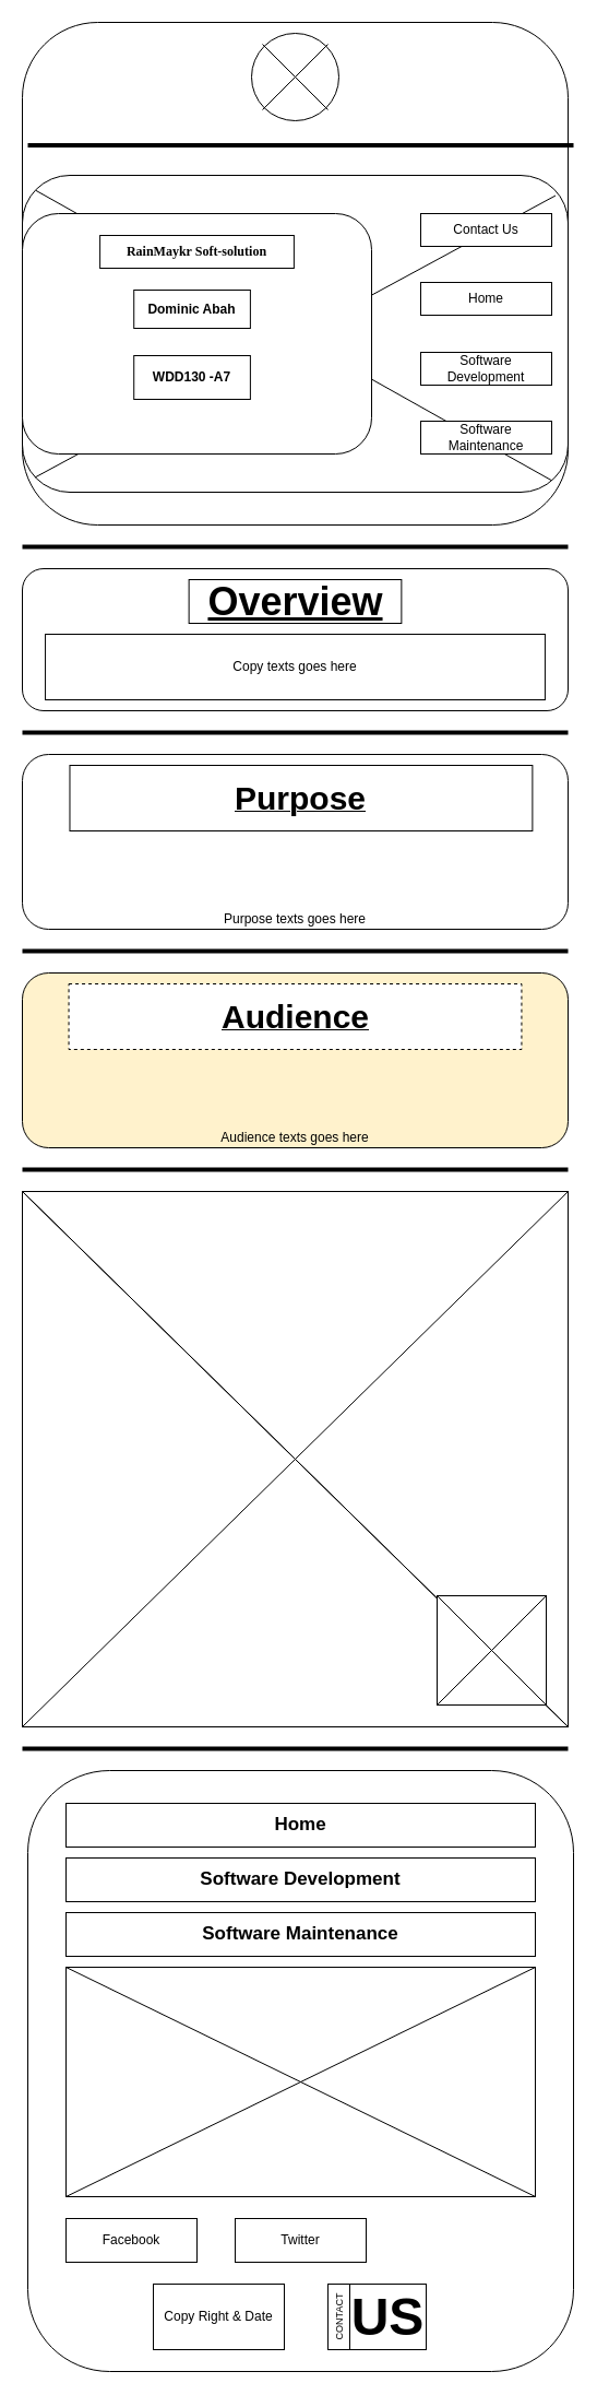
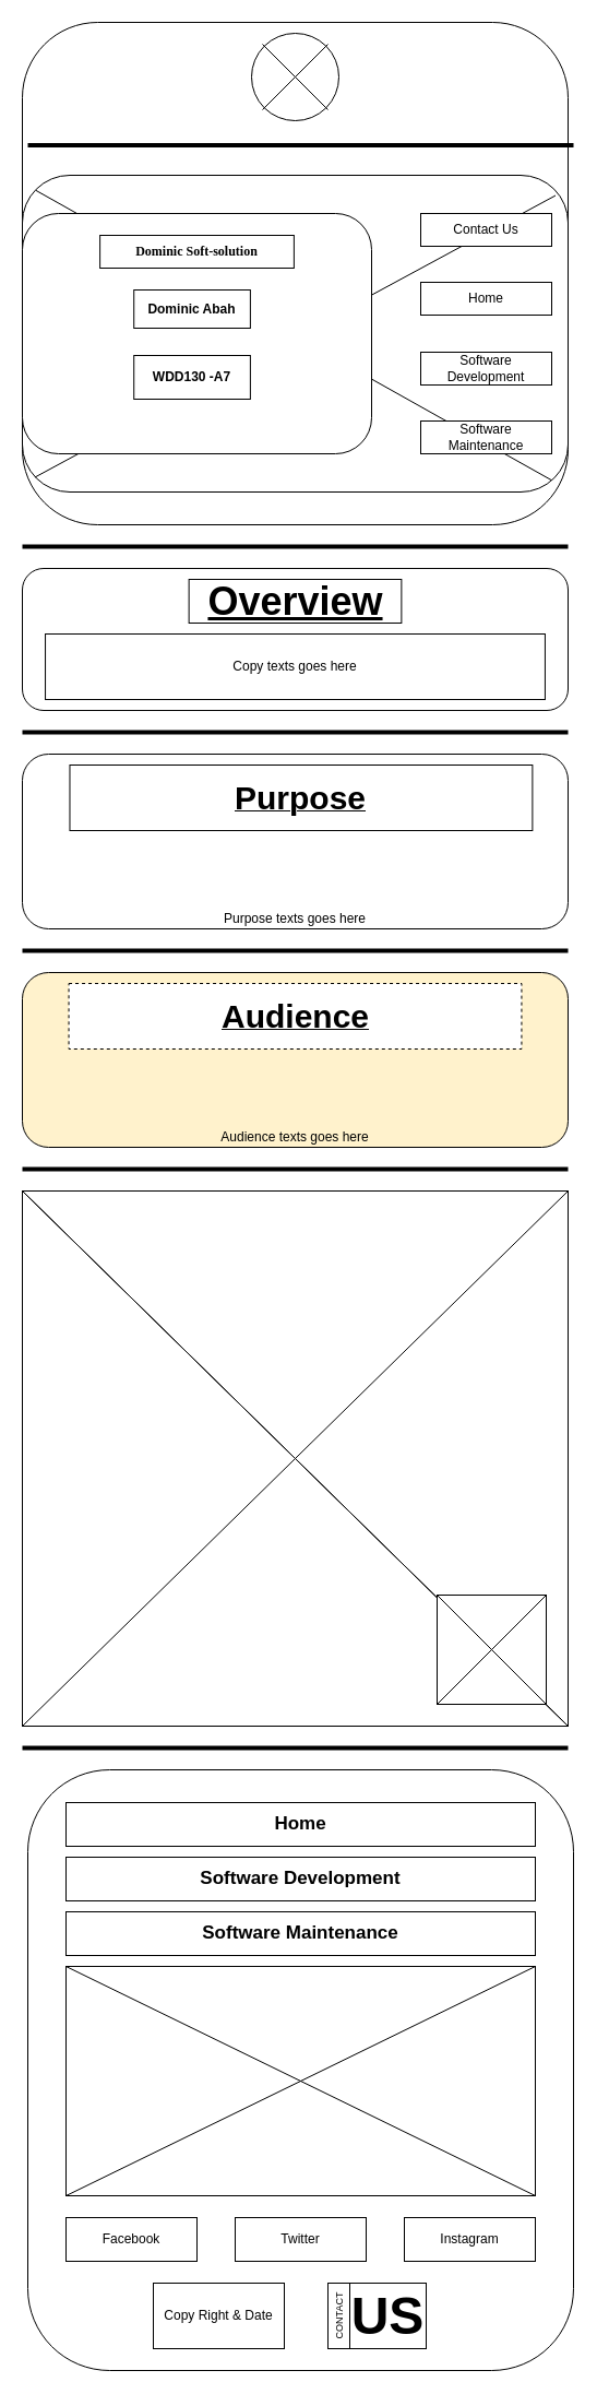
  <mxCell id="0" />
  <mxCell id="1" parent="0" />
  <mxCell id="2" value="" style="group" vertex="1" connectable="0" parent="1"><mxGeometry x="20" y="520" width="500" height="130" as="geometry" /></mxCell>
  <mxCell id="3" value="" style="rounded=1;whiteSpace=wrap;html=1;" vertex="1" parent="2"><mxGeometry width="500" height="130" as="geometry" /></mxCell>
  <mxCell id="4" value="&lt;b&gt;&lt;font style=&quot;font-size: 36px;&quot;&gt;&lt;u&gt;Overview&lt;/u&gt;&lt;/font&gt;&lt;/b&gt;" style="rounded=0;whiteSpace=wrap;html=1;" vertex="1" parent="2"><mxGeometry x="152.632" y="10" width="194.737" height="40" as="geometry" /></mxCell>
  <mxCell id="5" value="Copy texts goes here" style="rounded=0;whiteSpace=wrap;html=1;" vertex="1" parent="2"><mxGeometry x="21.053" y="60" width="457.895" height="60" as="geometry" /></mxCell>
  <mxCell id="6" value="" style="group" vertex="1" connectable="0" parent="1"><mxGeometry x="20" y="690" width="500" height="160" as="geometry" /></mxCell>
  <mxCell id="7" value="Purpose texts goes here" style="rounded=1;whiteSpace=wrap;html=1;verticalAlign=bottom;labelPosition=center;verticalLabelPosition=middle;align=center;" vertex="1" parent="6"><mxGeometry width="500.0" height="160" as="geometry" /></mxCell>
  <mxCell id="8" value="&lt;b&gt;&lt;u&gt;&lt;font style=&quot;font-size: 30px;&quot;&gt;Purpose&lt;/font&gt;&lt;/u&gt;&lt;/b&gt;" style="rounded=0;whiteSpace=wrap;html=1;" vertex="1" parent="6"><mxGeometry x="43.478" y="10" width="423.913" height="60" as="geometry" /></mxCell>
  <mxCell id="9" value="" style="endArrow=none;html=1;rounded=0;strokeWidth=4;" edge="1" parent="1"><mxGeometry width="50" height="50" relative="1" as="geometry"><mxPoint x="20" y="500" as="sourcePoint" /><mxPoint x="520" y="500" as="targetPoint" /></mxGeometry></mxCell>
  <mxCell id="10" value="" style="endArrow=none;html=1;rounded=0;strokeWidth=4;" edge="1" parent="1"><mxGeometry width="50" height="50" relative="1" as="geometry"><mxPoint x="20" y="670" as="sourcePoint" /><mxPoint x="520" y="670" as="targetPoint" /></mxGeometry></mxCell>
  <mxCell id="11" value="" style="group" vertex="1" connectable="0" parent="1"><mxGeometry x="20" y="890" width="500" height="160" as="geometry" /></mxCell>
  <mxCell id="12" value="&lt;br&gt;Audience texts goes here" style="rounded=1;whiteSpace=wrap;html=1;verticalAlign=bottom;fillColor=#fff2cc;" vertex="1" parent="11"><mxGeometry width="500" height="160" as="geometry" /></mxCell>
  <mxCell id="13" value="&lt;b&gt;&lt;u&gt;&lt;font style=&quot;font-size: 30px;&quot;&gt;Audience&lt;/font&gt;&lt;/u&gt;&lt;/b&gt;" style="rounded=0;whiteSpace=wrap;html=1;dashed=1;" vertex="1" parent="11"><mxGeometry x="42.553" y="10" width="414.894" height="60" as="geometry" /></mxCell>
  <mxCell id="14" value="" style="endArrow=none;html=1;rounded=0;strokeWidth=4;" edge="1" parent="1"><mxGeometry width="50" height="50" relative="1" as="geometry"><mxPoint x="20" y="870" as="sourcePoint" /><mxPoint x="520" y="870" as="targetPoint" /></mxGeometry></mxCell>
  <mxCell id="15" value="" style="rounded=0;whiteSpace=wrap;html=1;" vertex="1" parent="1"><mxGeometry x="20" y="1090" width="500" height="490" as="geometry" /></mxCell>
  <mxCell id="16" value="" style="endArrow=none;html=1;rounded=0;entryX=0;entryY=0;entryDx=0;entryDy=0;exitX=1;exitY=1;exitDx=0;exitDy=0;" edge="1" parent="1" source="15" target="15"><mxGeometry width="50" height="50" relative="1" as="geometry"><mxPoint x="469" y="1583" as="sourcePoint" /><mxPoint x="-30" y="1100" as="targetPoint" /></mxGeometry></mxCell>
  <mxCell id="17" value="" style="endArrow=none;html=1;rounded=0;entryX=1;entryY=0;entryDx=0;entryDy=0;exitX=0;exitY=1;exitDx=0;exitDy=0;" edge="1" parent="1" source="15" target="15"><mxGeometry width="50" height="50" relative="1" as="geometry"><mxPoint x="475" y="4230" as="sourcePoint" /><mxPoint x="525" y="4180" as="targetPoint" /></mxGeometry></mxCell>
  <mxCell id="18" value="" style="endArrow=none;html=1;rounded=0;entryX=0;entryY=0;entryDx=0;entryDy=0;exitX=1;exitY=1;exitDx=0;exitDy=0;" edge="1" parent="1" source="15" target="15"><mxGeometry width="50" height="50" relative="1" as="geometry"><mxPoint x="925" y="4440" as="sourcePoint" /><mxPoint x="-25" y="3950" as="targetPoint" /></mxGeometry></mxCell>
  <mxCell id="19" value="" style="group" vertex="1" connectable="0" parent="1"><mxGeometry x="400" y="1460" width="100" height="100" as="geometry" /></mxCell>
  <mxCell id="20" value="" style="whiteSpace=wrap;html=1;aspect=fixed;" vertex="1" parent="19"><mxGeometry width="100" height="100" as="geometry" /></mxCell>
  <mxCell id="21" value="" style="endArrow=none;html=1;rounded=0;exitX=0;exitY=1;exitDx=0;exitDy=0;entryX=1;entryY=0;entryDx=0;entryDy=0;" edge="1" parent="19" source="20" target="20"><mxGeometry width="50" height="50" relative="1" as="geometry"><mxPoint x="295" y="50" as="sourcePoint" /><mxPoint x="345" as="targetPoint" /><Array as="points" /></mxGeometry></mxCell>
  <mxCell id="22" value="" style="endArrow=none;html=1;rounded=0;exitX=1;exitY=1;exitDx=0;exitDy=0;entryX=0;entryY=0;entryDx=0;entryDy=0;" edge="1" parent="19" source="20" target="20"><mxGeometry width="50" height="50" relative="1" as="geometry"><mxPoint x="195" y="50" as="sourcePoint" /><mxPoint x="245" as="targetPoint" /></mxGeometry></mxCell>
  <mxCell id="23" value="" style="rounded=1;whiteSpace=wrap;html=1;" vertex="1" parent="1"><mxGeometry x="25" y="1620" width="500" height="550" as="geometry" /></mxCell>
  <mxCell id="24" value="Home" style="rounded=0;whiteSpace=wrap;html=1;fontStyle=1;fontSize=17;" vertex="1" parent="1"><mxGeometry x="60" y="1650" width="430" height="40" as="geometry" /></mxCell>
  <mxCell id="25" value="Software Development" style="rounded=0;whiteSpace=wrap;html=1;fontStyle=1;fontSize=17;" vertex="1" parent="1"><mxGeometry x="60" y="1700" width="430" height="40" as="geometry" /></mxCell>
  <mxCell id="26" value="Software Maintenance" style="rounded=0;whiteSpace=wrap;html=1;fontStyle=1;fontSize=17;" vertex="1" parent="1"><mxGeometry x="60" y="1750" width="430" height="40" as="geometry" /></mxCell>
  <mxCell id="27" value="" style="rounded=0;whiteSpace=wrap;html=1;" vertex="1" parent="1"><mxGeometry x="60" y="1800" width="430" height="210" as="geometry" /></mxCell>
  <mxCell id="28" value="Facebook" style="rounded=0;whiteSpace=wrap;html=1;" vertex="1" parent="1"><mxGeometry x="60" y="2030" width="120" height="40" as="geometry" /></mxCell>
+ <mxCell id="29" value="Instagram" style="rounded=0;whiteSpace=wrap;html=1;" vertex="1" parent="1"><mxGeometry x="370" y="2030" width="120" height="40" as="geometry" /></mxCell>
  <mxCell id="30" value="Twitter" style="rounded=0;whiteSpace=wrap;html=1;" vertex="1" parent="1"><mxGeometry x="215" y="2030" width="120" height="40" as="geometry" /></mxCell>
  <mxCell id="31" value="" style="group" vertex="1" connectable="0" parent="1"><mxGeometry x="140" y="2090" width="250" height="60" as="geometry" /></mxCell>
  <mxCell id="32" value="Copy Right &amp;amp; Date" style="rounded=0;whiteSpace=wrap;html=1;flipH=0;" vertex="1" parent="31"><mxGeometry width="120" height="60" as="geometry" /></mxCell>
  <mxCell id="33" value="" style="group;flipH=0;" vertex="1" connectable="0" parent="31"><mxGeometry x="160" width="90" height="60" as="geometry" /></mxCell>
  <mxCell id="34" value="&lt;b&gt;&lt;font style=&quot;font-size: 48px;&quot;&gt;US&lt;/font&gt;&lt;/b&gt;" style="rounded=0;whiteSpace=wrap;html=1;" vertex="1" parent="33"><mxGeometry x="20" width="70" height="60" as="geometry" /></mxCell>
  <mxCell id="35" value="&lt;font style=&quot;font-size: 9px;&quot;&gt;CONTACT&lt;/font&gt;" style="rounded=0;whiteSpace=wrap;html=1;rotation=-90;" vertex="1" parent="33"><mxGeometry x="-20" y="20" width="60" height="20" as="geometry" /></mxCell>
  <mxCell id="36" value="" style="endArrow=none;html=1;rounded=0;exitX=0;exitY=1;exitDx=0;exitDy=0;entryX=1;entryY=0;entryDx=0;entryDy=0;" edge="1" parent="1" source="27" target="27"><mxGeometry width="50" height="50" relative="1" as="geometry"><mxPoint x="200" y="1870" as="sourcePoint" /><mxPoint x="250" y="1820" as="targetPoint" /></mxGeometry></mxCell>
  <mxCell id="37" value="" style="endArrow=none;html=1;rounded=0;exitX=0;exitY=1;exitDx=0;exitDy=0;entryX=1;entryY=0;entryDx=0;entryDy=0;" edge="1" parent="1"><mxGeometry width="50" height="50" relative="1" as="geometry"><mxPoint x="490" y="2010" as="sourcePoint" /><mxPoint x="60" y="1800" as="targetPoint" /></mxGeometry></mxCell>
  <mxCell id="38" value="" style="endArrow=none;html=1;rounded=0;strokeWidth=4;" edge="1" parent="1"><mxGeometry width="50" height="50" relative="1" as="geometry"><mxPoint x="20" y="1600" as="sourcePoint" /><mxPoint x="520" y="1600" as="targetPoint" /></mxGeometry></mxCell>
  <mxCell id="39" value="" style="endArrow=none;html=1;rounded=0;strokeWidth=4;" edge="1" parent="1"><mxGeometry width="50" height="50" relative="1" as="geometry"><mxPoint x="20" y="1070" as="sourcePoint" /><mxPoint x="520" y="1070" as="targetPoint" /></mxGeometry></mxCell>
  <mxCell id="40" value="" style="group" vertex="1" connectable="0" parent="1"><mxGeometry x="20" y="20" width="505" height="460" as="geometry" /></mxCell>
  <mxCell id="41" value="" style="group" vertex="1" connectable="0" parent="40"><mxGeometry width="500" height="460" as="geometry" /></mxCell>
  <mxCell id="42" value="" style="rounded=1;whiteSpace=wrap;html=1;imageWidth=26;imageHeight=26;" vertex="1" parent="41"><mxGeometry width="500" height="460" as="geometry" /></mxCell>
  <mxCell id="43" value="" style="group" vertex="1" connectable="0" parent="41"><mxGeometry y="140" width="500" height="290" as="geometry" /></mxCell>
  <mxCell id="44" value="" style="rounded=1;whiteSpace=wrap;html=1;" vertex="1" parent="43"><mxGeometry width="500" height="290" as="geometry" /></mxCell>
  <mxCell id="45" value="" style="endArrow=none;html=1;rounded=0;exitX=0.969;exitY=0.962;exitDx=0;exitDy=0;exitPerimeter=0;entryX=0.025;entryY=0.048;entryDx=0;entryDy=0;entryPerimeter=0;" edge="1" parent="43" source="44" target="44"><mxGeometry width="50" height="50" relative="1" as="geometry"><mxPoint x="539" y="642.5" as="sourcePoint" /><mxPoint x="70" y="373.5" as="targetPoint" /><Array as="points" /></mxGeometry></mxCell>
  <mxCell id="46" value="" style="endArrow=none;html=1;rounded=0;exitX=0.969;exitY=0.962;exitDx=0;exitDy=0;exitPerimeter=0;entryX=0.964;entryY=0.024;entryDx=0;entryDy=0;entryPerimeter=0;" edge="1" parent="43"><mxGeometry width="50" height="50" relative="1" as="geometry"><mxPoint x="11.5" y="276.5" as="sourcePoint" /><mxPoint x="488.5" y="18.5" as="targetPoint" /></mxGeometry></mxCell>
  <mxCell id="47" value="" style="group" connectable="0" vertex="1" parent="43"><mxGeometry y="35" width="320" height="220" as="geometry" /></mxCell>
  <mxCell id="48" value="" style="rounded=1;whiteSpace=wrap;html=1;" vertex="1" parent="47"><mxGeometry width="320" height="220" as="geometry" /></mxCell>
  <mxCell id="49" value="" style="group" connectable="0" vertex="1" parent="47"><mxGeometry x="71.111" y="20" width="177.778" height="150" as="geometry" /></mxCell>
- <mxCell id="50" value="&lt;font face=&quot;Comic Sans MS&quot;&gt;&lt;b&gt;RainMaykr Soft-solution&lt;/b&gt;&lt;/font&gt;" style="rounded=0;whiteSpace=wrap;html=1;" vertex="1" parent="49"><mxGeometry width="177.778" height="30" as="geometry" /></mxCell>
+ <mxCell id="50" value="&lt;font face=&quot;Comic Sans MS&quot;&gt;&lt;b&gt;Dominic Soft-solution&lt;/b&gt;&lt;/font&gt;" style="rounded=0;whiteSpace=wrap;html=1;" vertex="1" parent="49"><mxGeometry width="177.778" height="30" as="geometry" /></mxCell>
  <mxCell id="51" value="&lt;b&gt;WDD130 -A7&lt;/b&gt;" style="rounded=0;whiteSpace=wrap;html=1;" vertex="1" parent="49"><mxGeometry x="31.111" y="110" width="106.667" height="40" as="geometry" /></mxCell>
  <mxCell id="52" value="&lt;b&gt;Dominic Abah&lt;/b&gt;" style="rounded=0;whiteSpace=wrap;html=1;" vertex="1" parent="49"><mxGeometry x="31.111" y="50" width="106.667" height="35" as="geometry" /></mxCell>
  <mxCell id="53" value="" style="group" vertex="1" connectable="0" parent="43"><mxGeometry x="365" y="35" width="120" height="220" as="geometry" /></mxCell>
  <mxCell id="54" value="Contact Us" style="rounded=0;whiteSpace=wrap;html=1;" vertex="1" parent="53"><mxGeometry width="120" height="30" as="geometry" /></mxCell>
  <mxCell id="55" value="Software Development" style="rounded=0;whiteSpace=wrap;html=1;" vertex="1" parent="53"><mxGeometry y="127" width="120" height="30" as="geometry" /></mxCell>
  <mxCell id="56" value="Software Maintenance" style="rounded=0;whiteSpace=wrap;html=1;" vertex="1" parent="53"><mxGeometry y="190" width="120" height="30" as="geometry" /></mxCell>
  <mxCell id="57" value="Home" style="rounded=0;whiteSpace=wrap;html=1;" vertex="1" parent="53"><mxGeometry y="63" width="120" height="30" as="geometry" /></mxCell>
  <mxCell id="58" value="" style="group" vertex="1" connectable="0" parent="41"><mxGeometry x="210" y="10" width="80" height="80" as="geometry" /></mxCell>
  <mxCell id="59" value="" style="ellipse;whiteSpace=wrap;html=1;aspect=fixed;" vertex="1" parent="58"><mxGeometry width="80" height="80" as="geometry" /></mxCell>
  <mxCell id="60" value="" style="endArrow=none;html=1;rounded=0;" edge="1" parent="58"><mxGeometry width="50" height="50" relative="1" as="geometry"><mxPoint x="10" y="70" as="sourcePoint" /><mxPoint x="70" y="10" as="targetPoint" /></mxGeometry></mxCell>
  <mxCell id="61" value="" style="endArrow=none;html=1;rounded=0;" edge="1" parent="58"><mxGeometry width="50" height="50" relative="1" as="geometry"><mxPoint x="70" y="70" as="sourcePoint" /><mxPoint x="10" y="10" as="targetPoint" /></mxGeometry></mxCell>
  <mxCell id="62" value="" style="endArrow=none;html=1;rounded=0;strokeWidth=4;" edge="1" parent="40"><mxGeometry width="50" height="50" relative="1" as="geometry"><mxPoint x="5" y="112.5" as="sourcePoint" /><mxPoint x="505" y="112.5" as="targetPoint" /></mxGeometry></mxCell>
